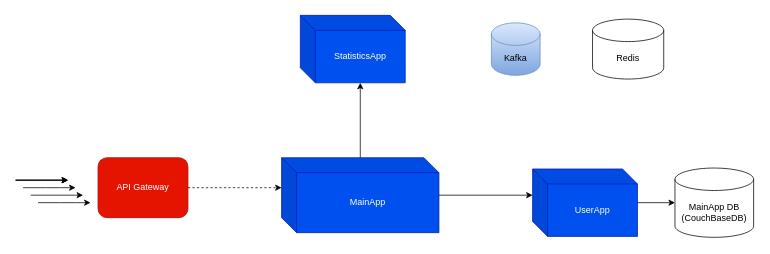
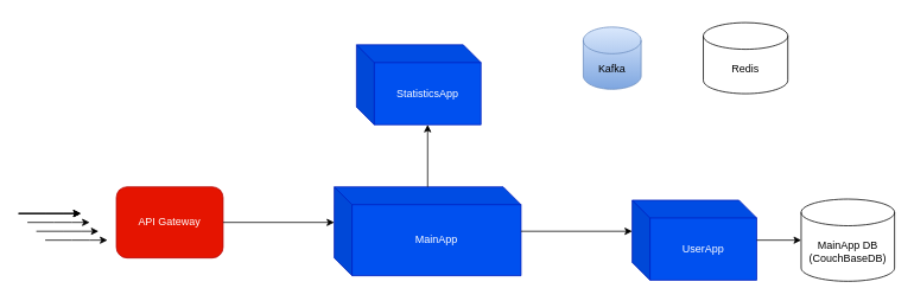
  <mxCell id="0" />
  <mxCell id="1" parent="0" />
  <mxCell id="2" value="API Gateway" style="whiteSpace=wrap;html=1;fillColor=#e51400;fontColor=#ffffff;strokeColor=#B20000;rounded=1;" vertex="1" parent="1"><mxGeometry x="130" y="210" width="120" height="80" as="geometry" /></mxCell>
  <mxCell id="3" value="MainApp" style="shape=cube;whiteSpace=wrap;html=1;boundedLbl=1;backgroundOutline=1;darkOpacity=0.05;darkOpacity2=0.1;fillColor=#0050ef;fontColor=#ffffff;strokeColor=#001DBC;" vertex="1" parent="1"><mxGeometry x="375" y="210" width="210" height="100" as="geometry" /></mxCell>
- <mxCell id="4" style="edgeStyle=orthogonalEdgeStyle;rounded=0;orthogonalLoop=1;jettySize=auto;html=1;entryX=0;entryY=0;entryDx=0;entryDy=40;entryPerimeter=0;dashed=1;" edge="1" parent="1" source="2" target="3"><mxGeometry relative="1" as="geometry" /></mxCell>
+ <mxCell id="4" style="edgeStyle=orthogonalEdgeStyle;rounded=0;orthogonalLoop=1;jettySize=auto;html=1;entryX=0;entryY=0;entryDx=0;entryDy=40;entryPerimeter=0;" edge="1" parent="1" source="2" target="3"><mxGeometry relative="1" as="geometry" /></mxCell>
  <mxCell id="5" value="UserApp" style="shape=cube;whiteSpace=wrap;html=1;boundedLbl=1;backgroundOutline=1;darkOpacity=0.05;darkOpacity2=0.1;fillColor=#0050ef;fontColor=#ffffff;strokeColor=#001DBC;" vertex="1" parent="1"><mxGeometry x="710" y="225" width="140" height="90" as="geometry" /></mxCell>
  <mxCell id="6" value="MainApp DB&lt;div&gt;(CouchBaseDB)&lt;br&gt;&lt;/div&gt;" style="shape=cylinder3;whiteSpace=wrap;html=1;boundedLbl=1;backgroundOutline=1;size=15;" vertex="1" parent="1"><mxGeometry x="900" y="223.75" width="105" height="92.5" as="geometry" /></mxCell>
  <mxCell id="7" style="edgeStyle=orthogonalEdgeStyle;rounded=0;orthogonalLoop=1;jettySize=auto;html=1;entryX=0;entryY=0;entryDx=0;entryDy=35;entryPerimeter=0;" edge="1" parent="1" source="3" target="5"><mxGeometry relative="1" as="geometry" /></mxCell>
  <mxCell id="8" value="" style="group" vertex="1" connectable="0" parent="1"><mxGeometry x="20" y="240" width="100" height="30" as="geometry" /></mxCell>
  <mxCell id="9" value="" style="endArrow=classic;html=1;rounded=0;" edge="1" parent="8"><mxGeometry width="50" height="50" relative="1" as="geometry"><mxPoint as="sourcePoint" /><mxPoint x="70" as="targetPoint" /><Array as="points"><mxPoint x="30" /></Array></mxGeometry></mxCell>
  <mxCell id="10" value="" style="endArrow=classic;html=1;rounded=0;" edge="1" parent="8"><mxGeometry width="50" height="50" relative="1" as="geometry"><mxPoint as="sourcePoint" /><mxPoint x="70" as="targetPoint" /><Array as="points"><mxPoint x="30" /><mxPoint x="50" /></Array></mxGeometry></mxCell>
  <mxCell id="11" value="" style="endArrow=classic;html=1;rounded=0;" edge="1" parent="8"><mxGeometry width="50" height="50" relative="1" as="geometry"><mxPoint as="sourcePoint" /><mxPoint x="70" as="targetPoint" /><Array as="points"><mxPoint x="30" /><mxPoint x="50" /></Array></mxGeometry></mxCell>
  <mxCell id="12" value="" style="endArrow=classic;html=1;rounded=0;" edge="1" parent="8"><mxGeometry width="50" height="50" relative="1" as="geometry"><mxPoint x="10" y="10" as="sourcePoint" /><mxPoint x="80" y="10" as="targetPoint" /><Array as="points"><mxPoint x="40" y="10" /><mxPoint x="60" y="10" /></Array></mxGeometry></mxCell>
  <mxCell id="13" value="" style="endArrow=classic;html=1;rounded=0;" edge="1" parent="8"><mxGeometry width="50" height="50" relative="1" as="geometry"><mxPoint x="20" y="20" as="sourcePoint" /><mxPoint x="90" y="20" as="targetPoint" /><Array as="points"><mxPoint x="50" y="20" /><mxPoint x="70" y="20" /></Array></mxGeometry></mxCell>
  <mxCell id="14" value="" style="endArrow=classic;html=1;rounded=0;" edge="1" parent="8"><mxGeometry width="50" height="50" relative="1" as="geometry"><mxPoint x="30" y="30" as="sourcePoint" /><mxPoint x="100" y="30" as="targetPoint" /><Array as="points"><mxPoint x="60" y="30" /><mxPoint x="80" y="30" /></Array></mxGeometry></mxCell>
  <mxCell id="15" value="&lt;div&gt;Kafka&lt;/div&gt;" style="shape=cylinder3;whiteSpace=wrap;html=1;boundedLbl=1;backgroundOutline=1;size=15;fillColor=#dae8fc;gradientColor=#7ea6e0;strokeColor=#6c8ebf;fontColor=#000000;" vertex="1" parent="1"><mxGeometry x="655" y="30" width="65" height="70" as="geometry" /></mxCell>
  <mxCell id="16" value="Redis" style="shape=cylinder3;whiteSpace=wrap;html=1;boundedLbl=1;backgroundOutline=1;size=15;" vertex="1" parent="1"><mxGeometry x="790" y="25" width="95" height="80" as="geometry" /></mxCell>
- <mxCell id="17" value="StatisticsApp" style="shape=cube;whiteSpace=wrap;html=1;boundedLbl=1;backgroundOutline=1;darkOpacity=0.05;darkOpacity2=0.1;fillColor=#0050ef;fontColor=#ffffff;strokeColor=#001DBC;" vertex="1" parent="1"><mxGeometry x="400" y="20" width="140" height="90" as="geometry" /></mxCell>
+ <mxCell id="17" value="StatisticsApp" style="shape=cube;whiteSpace=wrap;html=1;boundedLbl=1;backgroundOutline=1;darkOpacity=0.05;darkOpacity2=0.1;fillColor=#0050ef;fontColor=#ffffff;strokeColor=#001DBC;" vertex="1" parent="1"><mxGeometry x="400" y="50" width="140" height="90" as="geometry" /></mxCell>
  <mxCell id="18" style="edgeStyle=orthogonalEdgeStyle;rounded=0;orthogonalLoop=1;jettySize=auto;html=1;entryX=0;entryY=0;entryDx=80;entryDy=90;entryPerimeter=0;" edge="1" parent="1" source="3" target="17"><mxGeometry relative="1" as="geometry" /></mxCell>
  <mxCell id="19" style="edgeStyle=orthogonalEdgeStyle;rounded=0;orthogonalLoop=1;jettySize=auto;html=1;entryX=0;entryY=0.5;entryDx=0;entryDy=0;entryPerimeter=0;" edge="1" parent="1" source="5" target="6"><mxGeometry relative="1" as="geometry" /></mxCell>
